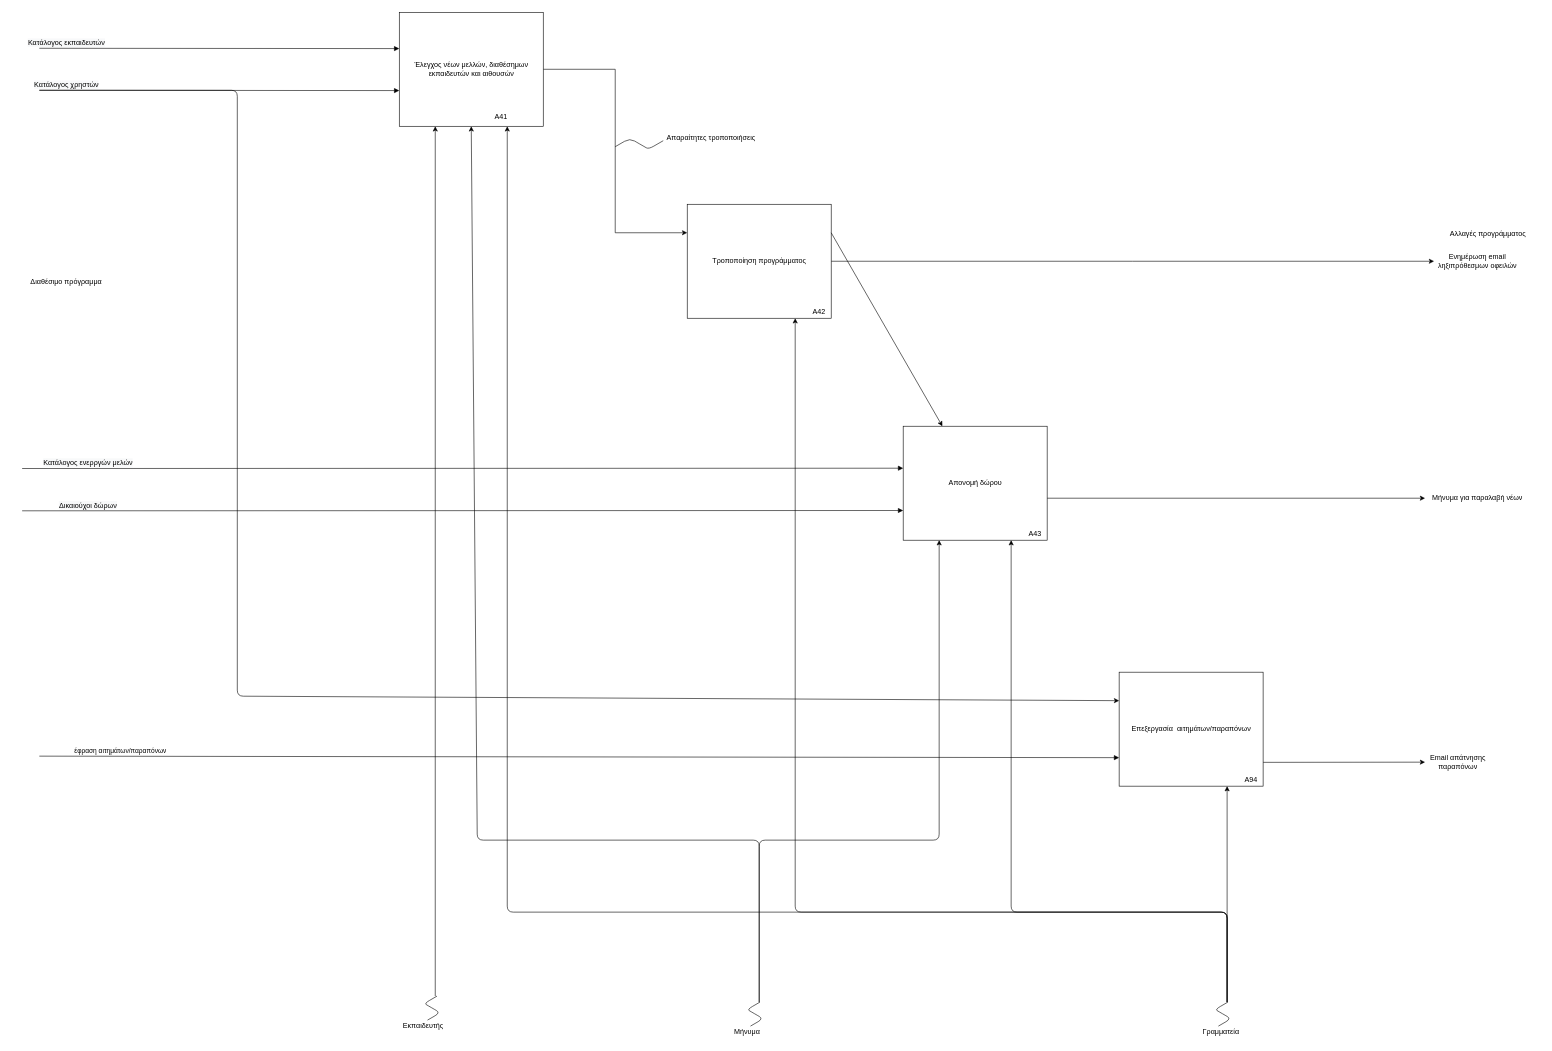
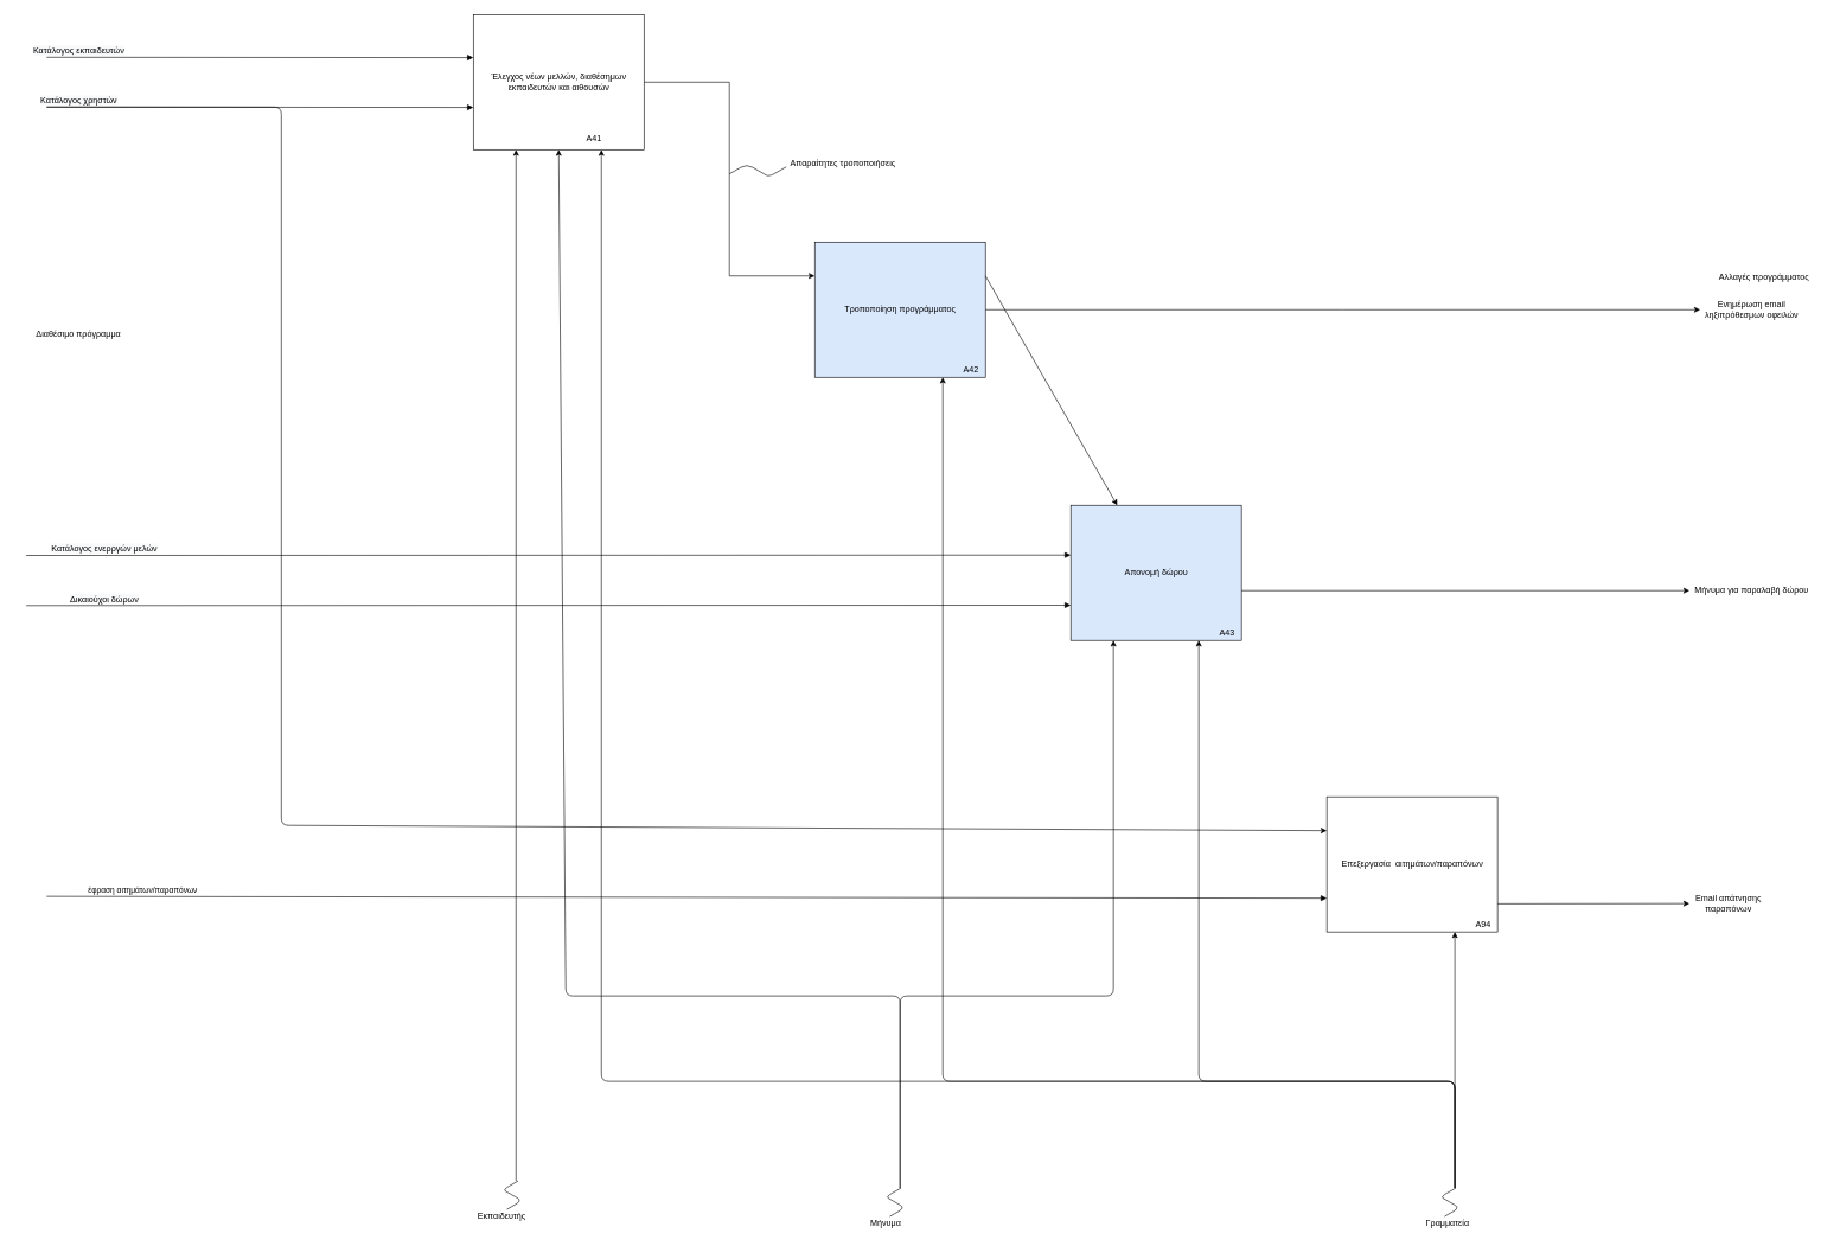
  <mxCell id="0" />
  <mxCell id="1" parent="0" />
  <mxCell id="2" style="edgeStyle=orthogonalEdgeStyle;rounded=0;orthogonalLoop=1;jettySize=auto;html=1;" parent="1" edge="1"><mxGeometry relative="1" as="geometry"><mxPoint x="2375" y="830" as="targetPoint" /><mxPoint x="1745" y="830" as="sourcePoint" /></mxGeometry></mxCell>
  <mxCell id="3" value="Αλλαγές προγράμματος" style="text;html=1;strokeColor=none;fillColor=none;align=center;verticalAlign=middle;whiteSpace=wrap;rounded=0;" parent="1" vertex="1"><mxGeometry x="2395" y="380" width="170" height="20" as="geometry" /></mxCell>
  <mxCell id="4" style="edgeStyle=orthogonalEdgeStyle;rounded=0;orthogonalLoop=1;jettySize=auto;html=1;exitX=1;exitY=0.5;exitDx=0;exitDy=0;" parent="1" source="8" edge="1"><mxGeometry relative="1" as="geometry"><mxPoint x="2390" y="435" as="targetPoint" /><mxPoint x="2120" y="435" as="sourcePoint" /></mxGeometry></mxCell>
  <mxCell id="5" value="Ενημέρωση email ληξιπρόθεσμων οφειλών" style="text;html=1;strokeColor=none;fillColor=none;align=center;verticalAlign=middle;whiteSpace=wrap;rounded=0;" parent="1" vertex="1"><mxGeometry x="2375" y="425" width="175" height="20" as="geometry" /></mxCell>
  <mxCell id="6" value="" style="endArrow=classic;html=1;exitX=0.996;exitY=0.907;exitDx=0;exitDy=0;exitPerimeter=0;" parent="1" edge="1"><mxGeometry width="50" height="50" relative="1" as="geometry"><mxPoint x="2105" y="1270.33" as="sourcePoint" /><mxPoint x="2375" y="1270" as="targetPoint" /></mxGeometry></mxCell>
  <mxCell id="7" value="Email απάτνησης παραπόνων" style="text;html=1;strokeColor=none;fillColor=none;align=center;verticalAlign=middle;whiteSpace=wrap;rounded=0;" parent="1" vertex="1"><mxGeometry x="2365" y="1260" width="130" height="20" as="geometry" /></mxCell>
- <mxCell id="8" value="Τροποποίηση προγράμματος" style="html=1;" parent="1" vertex="1"><mxGeometry x="1145" y="340" width="240" height="190" as="geometry" /></mxCell>
+ <mxCell id="8" value="Τροποποίηση προγράμματος" style="html=1;fillColor=#dae8fc;" parent="1" vertex="1"><mxGeometry x="1145" y="340" width="240" height="190" as="geometry" /></mxCell>
  <mxCell id="9" value="έφραση αιτημάτων/παραπόνων" style="html=1;verticalAlign=bottom;endArrow=block;entryX=0;entryY=0.75;entryDx=0;entryDy=0;" parent="1" target="16" edge="1"><mxGeometry x="-0.85" width="80" relative="1" as="geometry"><mxPoint x="65" y="1260" as="sourcePoint" /><mxPoint x="665" y="1260.5" as="targetPoint" /><mxPoint as="offset" /></mxGeometry></mxCell>
  <mxCell id="10" value="&lt;span style=&quot;font-size: 12px ; background-color: rgb(248 , 249 , 250)&quot;&gt;Κατάλογος χρηστών&lt;/span&gt;" style="html=1;verticalAlign=bottom;endArrow=block;" parent="1" edge="1"><mxGeometry x="-0.85" width="80" relative="1" as="geometry"><mxPoint x="65" y="150" as="sourcePoint" /><mxPoint x="665" y="150.5" as="targetPoint" /><mxPoint as="offset" /></mxGeometry></mxCell>
  <mxCell id="11" value="&lt;span style=&quot;font-size: 12px ; background-color: rgb(248 , 249 , 250)&quot;&gt;Δικαιούχοι δώρων&lt;/span&gt;" style="html=1;verticalAlign=bottom;endArrow=block;" parent="1" edge="1"><mxGeometry x="-0.85" width="80" relative="1" as="geometry"><mxPoint x="36.308" y="851" as="sourcePoint" /><mxPoint x="1505" y="850.5" as="targetPoint" /><mxPoint as="offset" /></mxGeometry></mxCell>
  <mxCell id="12" style="edgeStyle=orthogonalEdgeStyle;rounded=0;orthogonalLoop=1;jettySize=auto;html=1;entryX=0;entryY=0.25;entryDx=0;entryDy=0;" parent="1" source="13" target="8" edge="1"><mxGeometry relative="1" as="geometry"><mxPoint x="1115.903" y="370" as="targetPoint" /></mxGeometry></mxCell>
  <mxCell id="13" value="Έλεγχος νέων μελλών, διαθέσημων &lt;br&gt;εκπαιδευτών και αιθουσών" style="html=1;" parent="1" vertex="1"><mxGeometry x="665" y="20" width="240" height="190" as="geometry" /></mxCell>
  <mxCell id="14" value="&lt;span style=&quot;font-size: 12px ; background-color: rgb(248 , 249 , 250)&quot;&gt;Κατάλογος εκπαιδευτών&lt;/span&gt;" style="html=1;verticalAlign=bottom;endArrow=block;" parent="1" edge="1"><mxGeometry x="-0.85" width="80" relative="1" as="geometry"><mxPoint x="65" y="80" as="sourcePoint" /><mxPoint x="665" y="80.5" as="targetPoint" /><mxPoint as="offset" /></mxGeometry></mxCell>
- <mxCell id="15" value="Απονομή δώρου" style="html=1;" parent="1" vertex="1"><mxGeometry x="1505" y="710" width="240" height="190" as="geometry" /></mxCell>
+ <mxCell id="15" value="Απονομή δώρου" style="html=1;fillColor=#dae8fc;" parent="1" vertex="1"><mxGeometry x="1505" y="710" width="240" height="190" as="geometry" /></mxCell>
  <mxCell id="16" value="Επεξεργασία&amp;nbsp; αιτημάτων/παραπόνων" style="html=1;" parent="1" vertex="1"><mxGeometry x="1865" y="1120" width="240" height="190" as="geometry" /></mxCell>
- <mxCell id="17" value="Μήνυμα για παραλαβή νέων" style="text;html=1;strokeColor=none;fillColor=none;align=center;verticalAlign=middle;whiteSpace=wrap;rounded=0;" parent="1" vertex="1"><mxGeometry x="2375" y="820" width="175" height="20" as="geometry" /></mxCell>
+ <mxCell id="17" value="Μήνυμα για παραλαβή δώρου" style="text;html=1;strokeColor=none;fillColor=none;align=center;verticalAlign=middle;whiteSpace=wrap;rounded=0;" parent="1" vertex="1"><mxGeometry x="2375" y="820" width="175" height="20" as="geometry" /></mxCell>
  <mxCell id="18" value="" style="endArrow=classic;html=1;exitX=1;exitY=0.25;exitDx=0;exitDy=0;" parent="1" source="8" target="15" edge="1"><mxGeometry width="50" height="50" relative="1" as="geometry"><mxPoint x="1635" y="400" as="sourcePoint" /><mxPoint x="1685" y="350" as="targetPoint" /></mxGeometry></mxCell>
  <mxCell id="19" value="" style="edgeStyle=isometricEdgeStyle;endArrow=none;html=1;" parent="1" edge="1"><mxGeometry width="50" height="100" relative="1" as="geometry"><mxPoint x="1025" y="244.05" as="sourcePoint" /><mxPoint x="1105" y="234.05" as="targetPoint" /></mxGeometry></mxCell>
  <mxCell id="20" value="Απαραίτητες τροποποιήσεις" style="text;html=1;strokeColor=none;fillColor=none;align=center;verticalAlign=middle;whiteSpace=wrap;rounded=0;" parent="1" vertex="1"><mxGeometry x="1095" y="220" width="180" height="20" as="geometry" /></mxCell>
  <mxCell id="21" value="" style="endArrow=classic;html=1;entryX=0;entryY=0.25;entryDx=0;entryDy=0;" parent="1" target="16" edge="1"><mxGeometry width="50" height="50" relative="1" as="geometry"><mxPoint x="65" y="150" as="sourcePoint" /><mxPoint x="475" y="950" as="targetPoint" /><Array as="points"><mxPoint x="395" y="150" /><mxPoint x="395" y="1160" /></Array></mxGeometry></mxCell>
  <mxCell id="22" value="Διαθέσιμο πρόγραμμα" style="text;html=1;strokeColor=none;fillColor=none;align=center;verticalAlign=middle;whiteSpace=wrap;rounded=0;" parent="1" vertex="1"><mxGeometry x="20" y="460" width="180" height="20" as="geometry" /></mxCell>
  <mxCell id="23" value="" style="edgeStyle=isometricEdgeStyle;endArrow=none;html=1;" parent="1" edge="1"><mxGeometry width="50" height="100" relative="1" as="geometry"><mxPoint x="712.1" y="1700" as="sourcePoint" /><mxPoint x="727.9" y="1660" as="targetPoint" /></mxGeometry></mxCell>
  <mxCell id="24" value="Γραμματεία" style="text;html=1;strokeColor=none;fillColor=none;align=center;verticalAlign=middle;whiteSpace=wrap;rounded=0;" parent="1" vertex="1"><mxGeometry x="2015" y="1710" width="40" height="20" as="geometry" /></mxCell>
  <mxCell id="25" value="Εκπαιδευτής" style="text;html=1;strokeColor=none;fillColor=none;align=center;verticalAlign=middle;whiteSpace=wrap;rounded=0;" parent="1" vertex="1"><mxGeometry x="685" y="1700" width="40" height="20" as="geometry" /></mxCell>
  <mxCell id="26" value="Μήνυμα" style="text;html=1;strokeColor=none;fillColor=none;align=center;verticalAlign=middle;whiteSpace=wrap;rounded=0;" parent="1" vertex="1"><mxGeometry x="1225" y="1710" width="40" height="20" as="geometry" /></mxCell>
  <mxCell id="27" value="" style="edgeStyle=isometricEdgeStyle;endArrow=none;html=1;" parent="1" edge="1"><mxGeometry width="50" height="100" relative="1" as="geometry"><mxPoint x="1250.47" y="1710" as="sourcePoint" /><mxPoint x="1266.27" y="1670" as="targetPoint" /></mxGeometry></mxCell>
  <mxCell id="28" value="" style="edgeStyle=isometricEdgeStyle;endArrow=none;html=1;" parent="1" edge="1"><mxGeometry width="50" height="100" relative="1" as="geometry"><mxPoint x="2030.47" y="1710" as="sourcePoint" /><mxPoint x="2046.27" y="1670" as="targetPoint" /></mxGeometry></mxCell>
  <mxCell id="29" value="" style="endArrow=classic;html=1;entryX=0.25;entryY=1;entryDx=0;entryDy=0;" parent="1" target="13" edge="1"><mxGeometry width="50" height="50" relative="1" as="geometry"><mxPoint x="725" y="1660" as="sourcePoint" /><mxPoint x="1325" y="1550" as="targetPoint" /></mxGeometry></mxCell>
  <mxCell id="30" value="" style="endArrow=classic;html=1;entryX=0.5;entryY=1;entryDx=0;entryDy=0;" parent="1" target="13" edge="1"><mxGeometry width="50" height="50" relative="1" as="geometry"><mxPoint x="1265" y="1670" as="sourcePoint" /><mxPoint x="995" y="1380" as="targetPoint" /><Array as="points"><mxPoint x="1265" y="1400" /><mxPoint x="795" y="1400" /></Array></mxGeometry></mxCell>
  <mxCell id="31" value="" style="endArrow=classic;html=1;entryX=0.25;entryY=1;entryDx=0;entryDy=0;" parent="1" target="15" edge="1"><mxGeometry width="50" height="50" relative="1" as="geometry"><mxPoint x="1265" y="1670" as="sourcePoint" /><mxPoint x="1415" y="1490" as="targetPoint" /><Array as="points"><mxPoint x="1265" y="1400" /><mxPoint x="1565" y="1400" /></Array></mxGeometry></mxCell>
  <mxCell id="32" value="" style="endArrow=classic;html=1;entryX=0.75;entryY=1;entryDx=0;entryDy=0;" parent="1" target="16" edge="1"><mxGeometry width="50" height="50" relative="1" as="geometry"><mxPoint x="2045" y="1670" as="sourcePoint" /><mxPoint x="1215" y="1290" as="targetPoint" /></mxGeometry></mxCell>
  <mxCell id="33" value="" style="endArrow=classic;html=1;entryX=0.75;entryY=1;entryDx=0;entryDy=0;" parent="1" target="8" edge="1"><mxGeometry width="50" height="50" relative="1" as="geometry"><mxPoint x="2045" y="1670" as="sourcePoint" /><mxPoint x="1715" y="1560" as="targetPoint" /><Array as="points"><mxPoint x="2045" y="1520" /><mxPoint x="1325" y="1520" /></Array></mxGeometry></mxCell>
  <mxCell id="34" value="" style="endArrow=classic;html=1;entryX=0.75;entryY=1;entryDx=0;entryDy=0;" parent="1" target="15" edge="1"><mxGeometry width="50" height="50" relative="1" as="geometry"><mxPoint x="2045" y="1670" as="sourcePoint" /><mxPoint x="1545" y="1430" as="targetPoint" /><Array as="points"><mxPoint x="2045" y="1520" /><mxPoint x="1685" y="1520" /></Array></mxGeometry></mxCell>
  <mxCell id="35" value="" style="endArrow=classic;html=1;entryX=0.75;entryY=1;entryDx=0;entryDy=0;" parent="1" target="13" edge="1"><mxGeometry width="50" height="50" relative="1" as="geometry"><mxPoint x="2045" y="1670" as="sourcePoint" /><mxPoint x="1725" y="1420" as="targetPoint" /><Array as="points"><mxPoint x="2045" y="1520" /><mxPoint x="845" y="1520" /></Array></mxGeometry></mxCell>
  <mxCell id="36" value="A43" style="text;html=1;strokeColor=none;fillColor=none;align=center;verticalAlign=middle;whiteSpace=wrap;rounded=0;" parent="1" vertex="1"><mxGeometry x="1705" y="880" width="40" height="20" as="geometry" /></mxCell>
  <mxCell id="37" value="A94" style="text;html=1;strokeColor=none;fillColor=none;align=center;verticalAlign=middle;whiteSpace=wrap;rounded=0;" parent="1" vertex="1"><mxGeometry x="2065" y="1290" width="40" height="20" as="geometry" /></mxCell>
  <mxCell id="38" value="A42" style="text;html=1;strokeColor=none;fillColor=none;align=center;verticalAlign=middle;whiteSpace=wrap;rounded=0;" parent="1" vertex="1"><mxGeometry x="1345" y="510" width="40" height="20" as="geometry" /></mxCell>
  <mxCell id="39" value="A41" style="text;html=1;strokeColor=none;fillColor=none;align=center;verticalAlign=middle;whiteSpace=wrap;rounded=0;" parent="1" vertex="1"><mxGeometry x="815" y="185" width="40" height="20" as="geometry" /></mxCell>
  <mxCell id="40" value="&lt;span style=&quot;font-size: 12px ; background-color: rgb(248 , 249 , 250)&quot;&gt;Κατάλογος ενερργών μελών&lt;/span&gt;" style="html=1;verticalAlign=bottom;endArrow=block;" parent="1" edge="1"><mxGeometry x="-0.85" width="80" relative="1" as="geometry"><mxPoint x="36.308" y="780.5" as="sourcePoint" /><mxPoint x="1505" y="780" as="targetPoint" /><mxPoint as="offset" /></mxGeometry></mxCell>
